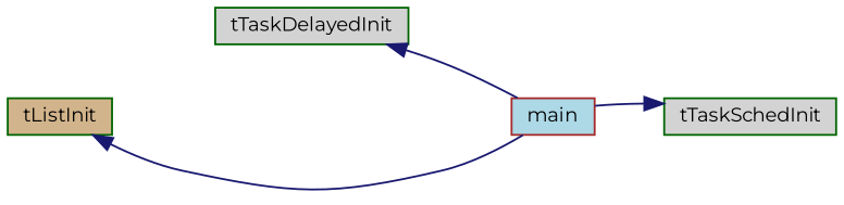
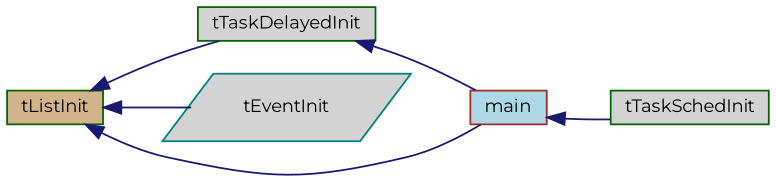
  digraph {
    fontname=Montserrat
    rankdir=LR
    node [color=darkgreen fillcolor=lightgrey fontname=Montserrat fontsize=10 shape=box style=filled]
    edge [color=midnightblue dir=back fontname=Montserrat fontsize=10 labelfontname=Helvetica labelfontsize=10 style=solid]
    n1 [fillcolor=tan fontcolor=black height=0.2 label=tListInit width=0.4]
    n2 [height=0.2 label=tTaskDelayedInit width=0.4]
+   n3 [color=teal height=0.2 label=tEventInit shape=parallelogram width=0.4]
    n4 [color=brown fillcolor=lightblue height=0.2 label=main width=0.4]
    n5 [height=0.2 label=tTaskSchedInit width=0.4]
+   n1 -> n2
+   n1 -> n3
    n1 -> n4
    n2 -> n4
-   n5 -> n4
+   n4 -> n5
  }
